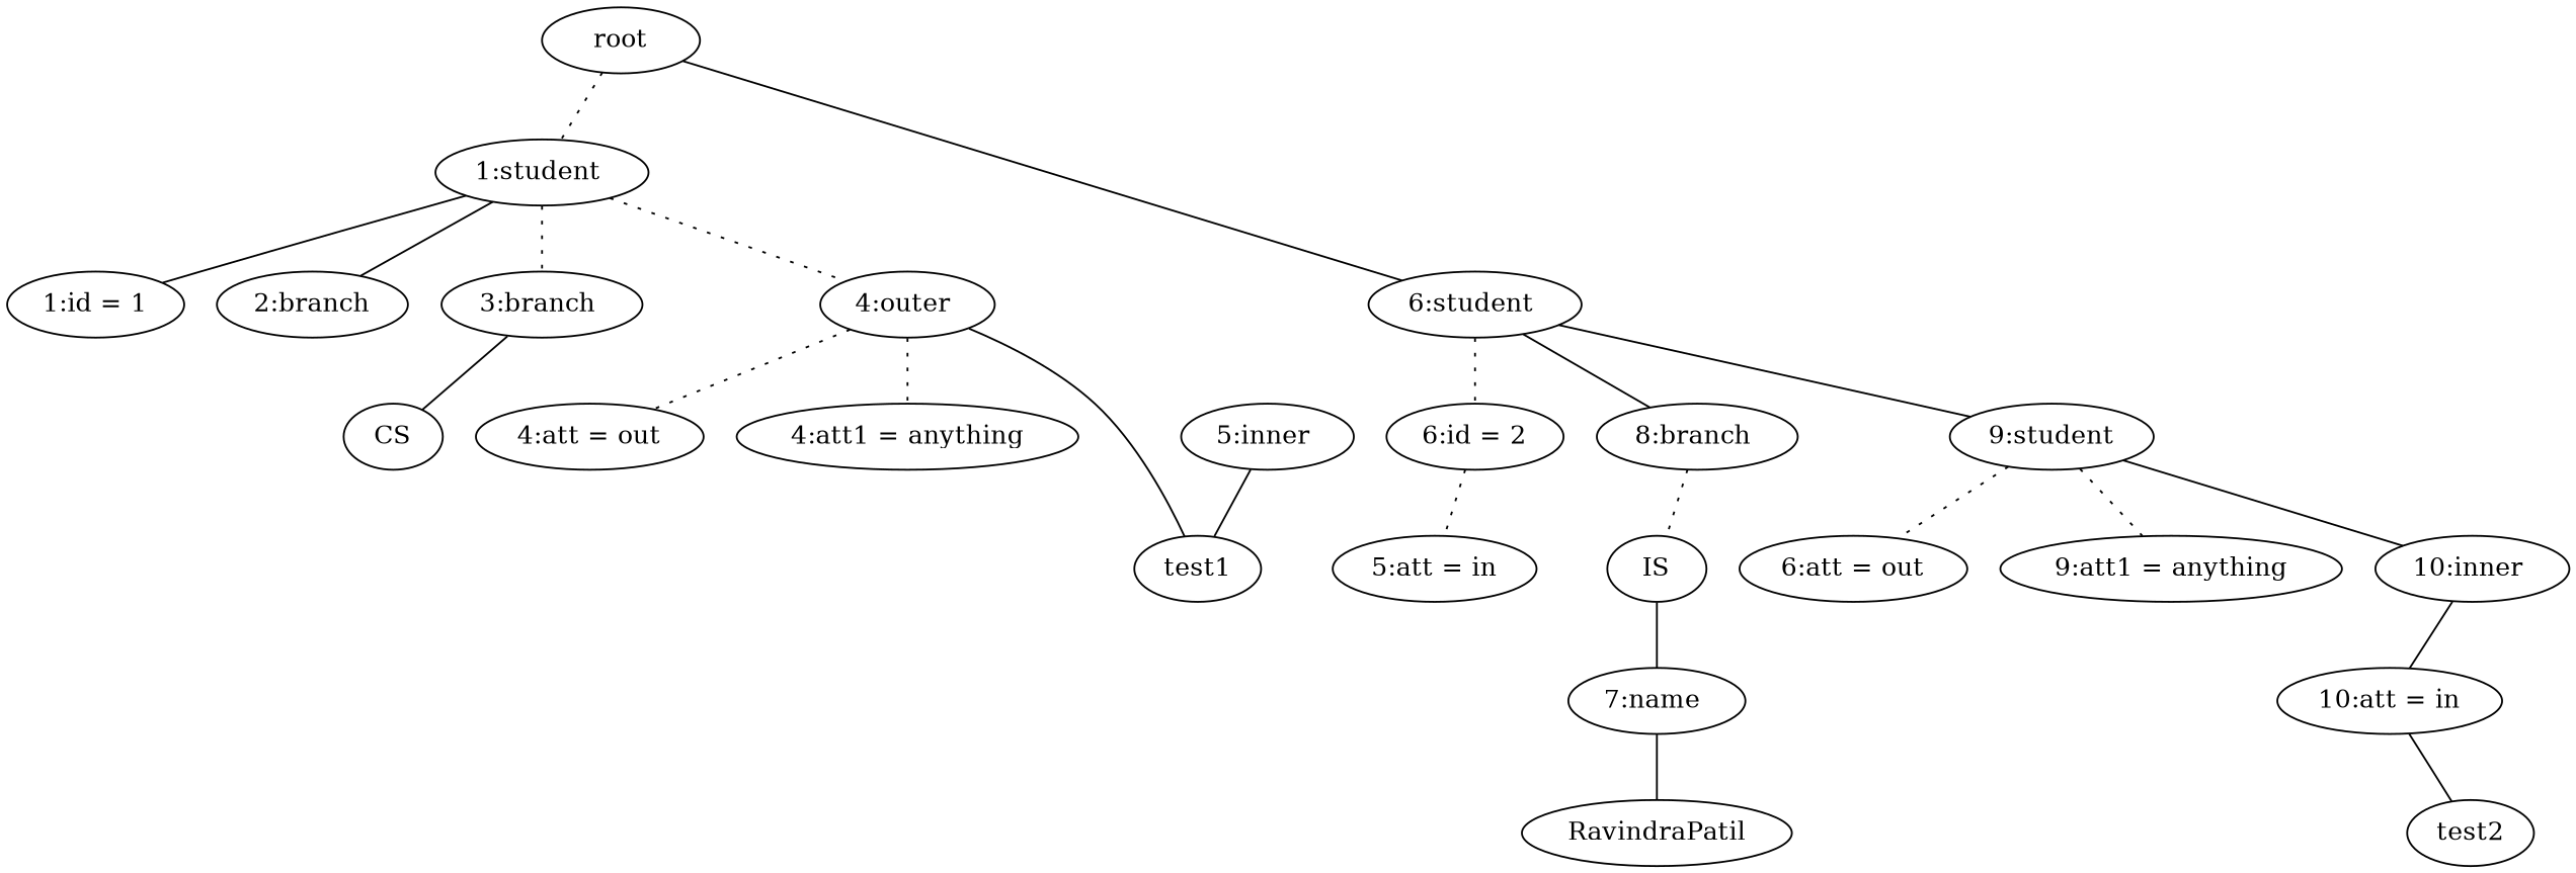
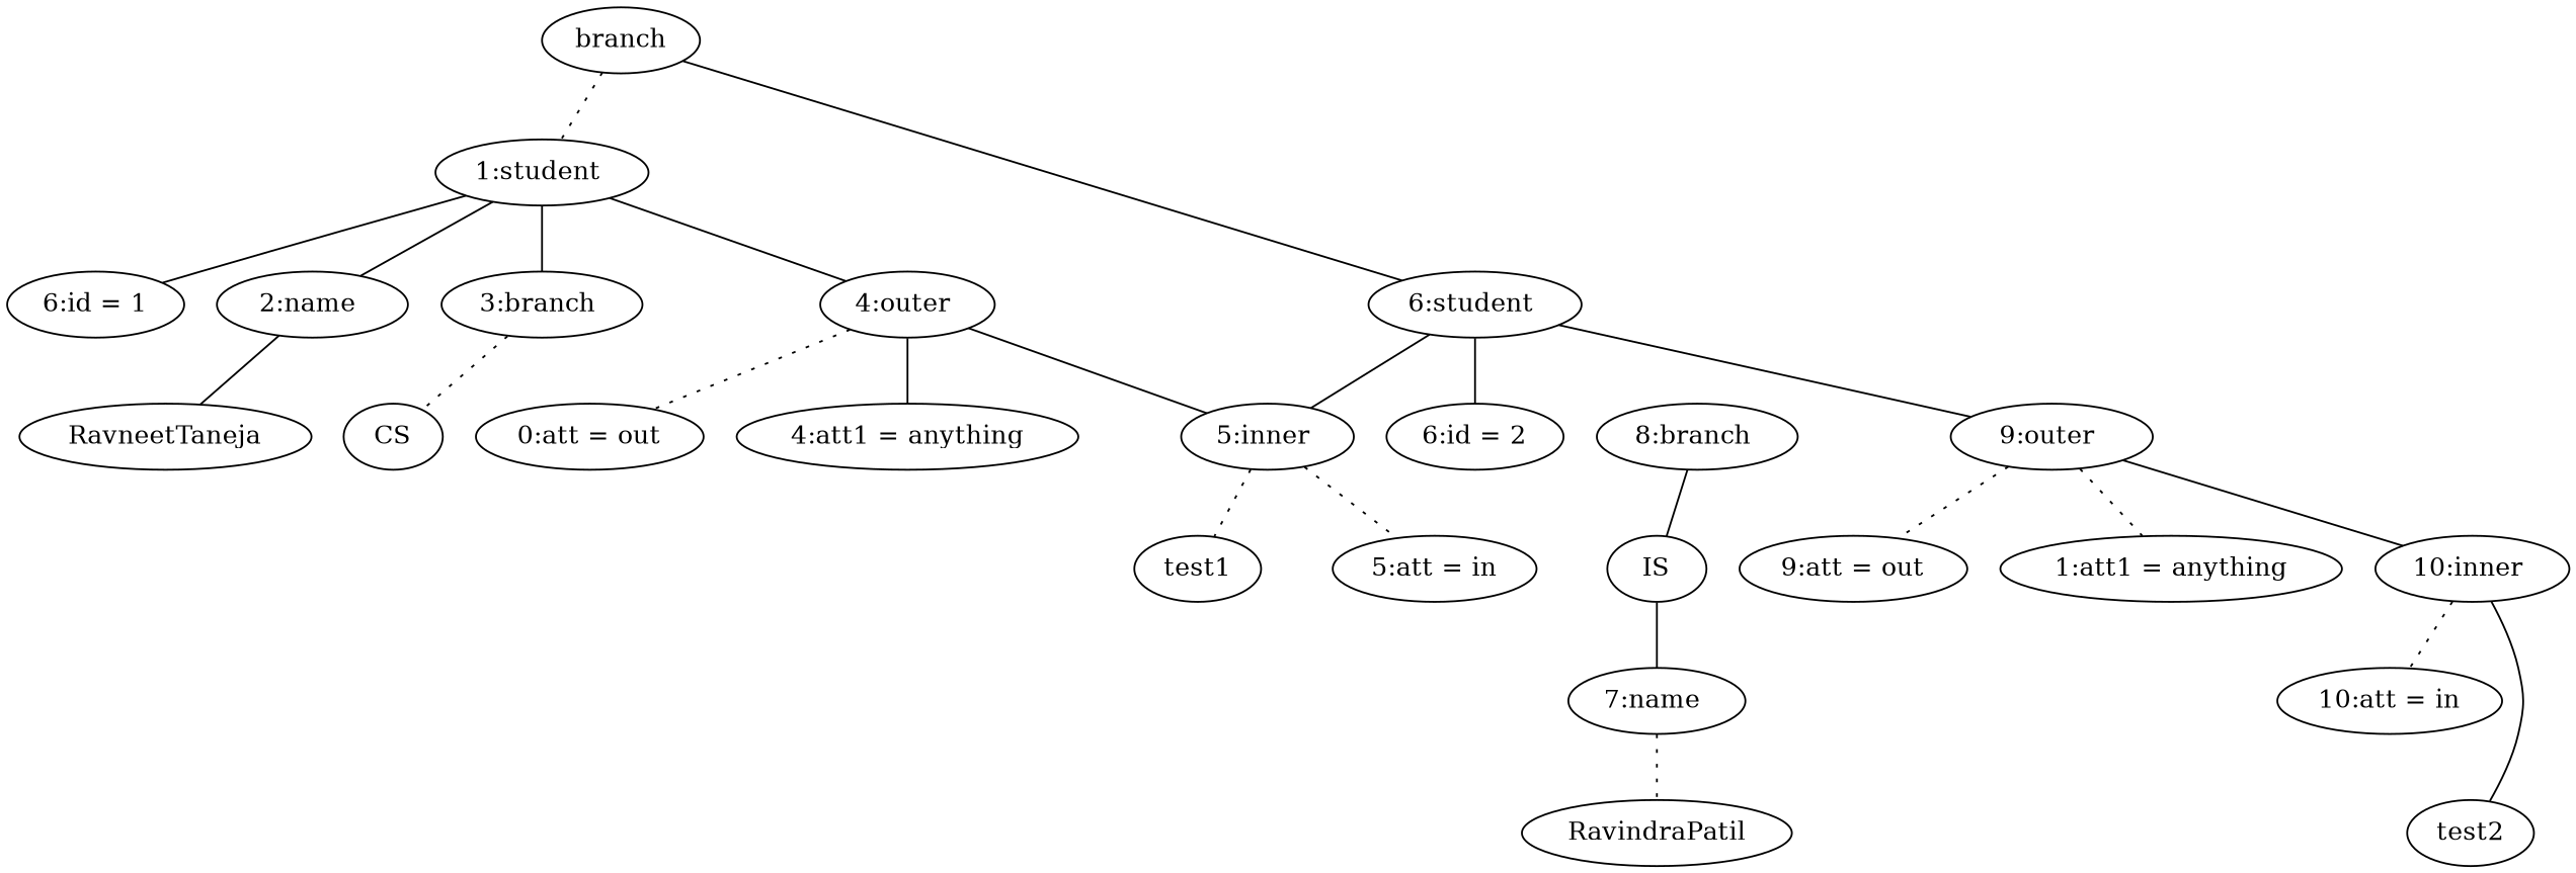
  graph {
    "1:student "
-   "1:id = 1"
-   "2:name " [label="2:branch"]
+   "1:id = 1" [label="6:id = 1"]
+   "2:name "
    "3:branch "
    "4:outer "
+   RavneetTaneja
    CS
-   "4:att = out"
+   "4:att = out" [label="0:att = out"]
    "4:att1 = anything"
    "5:inner "
-   root
+   root [label=branch]
    "6:student "
    "6:id = 2"
    "8:branch "
-   "9:outer " [label="9:student"]
+   "9:outer "
    "5:att = in"
    test1
    "7:name "
    RavindraPatil
    IS
-   "9:att = out" [label="6:att = out"]
-   "9:att1 = anything"
+   "9:att = out"
+   "9:att1 = anything" [label="1:att1 = anything"]
    "10:inner "
    "10:att = in"
    test2
    "1:student " -- "1:id = 1" [style=solid]
    "1:student " -- "2:name "
-   "1:student " -- "3:branch " [style=dotted]
-   "1:student " -- "4:outer " [style=dotted]
-   "3:branch " -- CS
+   "1:student " -- "3:branch "
+   "1:student " -- "4:outer "
+   "2:name " -- RavneetTaneja
+   "3:branch " -- CS [style=dotted]
    "4:outer " -- "4:att = out" [style=dotted]
-   "4:outer " -- "4:att1 = anything" [style=dotted]
-   "4:outer " -- test1
-   "6:id = 2" -- "5:att = in" [style=dotted]
-   "5:inner " -- test1
+   "4:outer " -- "4:att1 = anything" [style=solid]
+   "4:outer " -- "5:inner "
+   "5:inner " -- "5:att = in" [style=dotted]
+   "5:inner " -- test1 [style=dotted]
    root -- "1:student " [style=dotted]
    root -- "6:student "
-   "6:student " -- "6:id = 2" [style=dotted]
-   "6:student " -- "8:branch "
+   "6:student " -- "6:id = 2" [style=solid]
+   "6:student " -- "5:inner "
    "6:student " -- "9:outer "
-   "8:branch " -- IS [style=dotted]
+   "8:branch " -- IS
    "9:outer " -- "9:att = out" [style=dotted]
    "9:outer " -- "9:att1 = anything" [style=dotted]
    "9:outer " -- "10:inner "
-   "7:name " -- RavindraPatil
+   "7:name " -- RavindraPatil [style=dotted]
    IS -- "7:name "
-   "10:inner " -- "10:att = in" [style=solid]
-   "10:att = in" -- test2
+   "10:inner " -- "10:att = in" [style=dotted]
+   "10:inner " -- test2
  }
